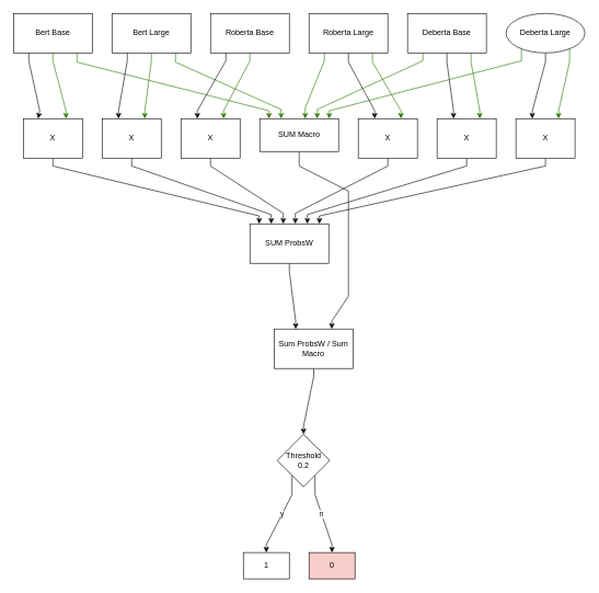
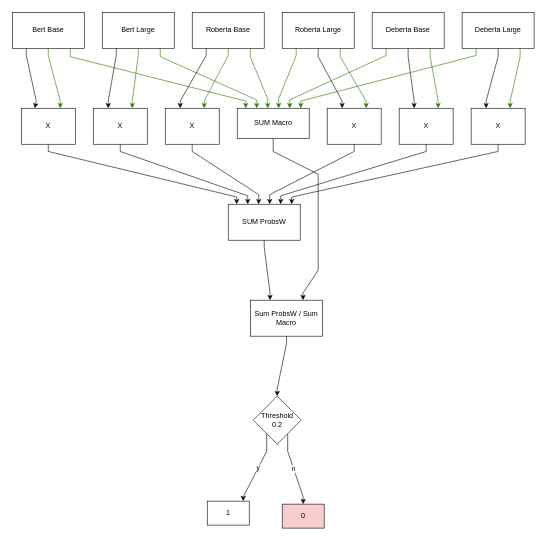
  <mxCell id="0" />
  <mxCell id="1" parent="0" />
  <mxCell id="2" style="edgeStyle=none;html=1;entryX=0.25;entryY=0;entryDx=0;entryDy=0;noEdgeStyle=1;orthogonal=1;rounded=0;" edge="1" parent="1" source="5" target="34"><mxGeometry relative="1" as="geometry"><Array as="points"><mxPoint x="43.333" y="92" /><mxPoint x="60" y="168" /></Array></mxGeometry></mxCell>
  <mxCell id="3" style="edgeStyle=none;html=1;noEdgeStyle=1;orthogonal=1;fillColor=#60a917;strokeColor=#2D7600;rounded=0;" edge="1" parent="1" source="5" target="34"><mxGeometry relative="1" as="geometry"><Array as="points"><mxPoint x="80" y="92" /><mxPoint x="100" y="168" /></Array></mxGeometry></mxCell>
  <mxCell id="4" style="edgeStyle=none;html=1;fillColor=#60a917;strokeColor=#2D7600;noEdgeStyle=1;orthogonal=1;rounded=0;" edge="1" parent="1" source="5" target="46"><mxGeometry relative="1" as="geometry"><Array as="points"><mxPoint x="116.667" y="94" /><mxPoint x="409.167" y="168" /></Array></mxGeometry></mxCell>
  <mxCell id="5" value="Bert Base" style="rounded=0;whiteSpace=wrap;html=1;" parent="1" vertex="1"><mxGeometry width="120" height="60" as="geometry" x="20" y="20" /></mxCell>
  <mxCell id="6" style="edgeStyle=none;html=1;noEdgeStyle=1;orthogonal=1;rounded=0;" edge="1" parent="1" source="9" target="36"><mxGeometry relative="1" as="geometry"><Array as="points"><mxPoint x="193.333" y="92" /><mxPoint x="180" y="168" /></Array></mxGeometry></mxCell>
  <mxCell id="7" style="edgeStyle=none;html=1;noEdgeStyle=1;orthogonal=1;fillColor=#60a917;strokeColor=#2D7600;rounded=0;" edge="1" parent="1" source="9" target="36"><mxGeometry relative="1" as="geometry"><Array as="points"><mxPoint x="230" y="92" /><mxPoint x="220" y="168" /></Array></mxGeometry></mxCell>
  <mxCell id="8" style="edgeStyle=none;html=1;fillColor=#60a917;strokeColor=#2D7600;noEdgeStyle=1;orthogonal=1;rounded=0;" edge="1" parent="1" source="9" target="46"><mxGeometry relative="1" as="geometry"><Array as="points"><mxPoint x="266.667" y="94" /><mxPoint x="427.5" y="166" /></Array></mxGeometry></mxCell>
  <mxCell id="9" value="Bert Large" style="rounded=0;whiteSpace=wrap;html=1;" parent="1" vertex="1"><mxGeometry x="170" width="120" height="60" as="geometry" y="20" /></mxCell>
  <mxCell id="10" style="edgeStyle=none;html=1;noEdgeStyle=1;orthogonal=1;rounded=0;" edge="1" parent="1" source="13" target="38"><mxGeometry relative="1" as="geometry"><Array as="points"><mxPoint x="343.333" y="92" /><mxPoint x="300" y="168" /></Array></mxGeometry></mxCell>
  <mxCell id="11" style="edgeStyle=none;html=1;noEdgeStyle=1;orthogonal=1;fillColor=#60a917;strokeColor=#2D7600;rounded=0;" edge="1" parent="1" source="13" target="38"><mxGeometry relative="1" as="geometry"><Array as="points"><mxPoint x="380" y="92" /><mxPoint x="340" y="168" /></Array></mxGeometry></mxCell>
+ <mxCell id="12" style="edgeStyle=none;html=1;fillColor=#60a917;strokeColor=#2D7600;noEdgeStyle=1;orthogonal=1;rounded=0;" edge="1" parent="1" source="13" target="46"><mxGeometry relative="1" as="geometry"><Array as="points"><mxPoint x="416.667" y="94" /><mxPoint x="445.833" y="164" /></Array></mxGeometry></mxCell>
  <mxCell id="13" value="Roberta Base" style="rounded=0;whiteSpace=wrap;html=1;" parent="1" vertex="1"><mxGeometry x="320" width="120" height="60" as="geometry" y="20" /></mxCell>
  <mxCell id="14" style="edgeStyle=none;html=1;noEdgeStyle=1;orthogonal=1;rounded=0;" edge="1" parent="1" source="17" target="40"><mxGeometry relative="1" as="geometry"><Array as="points"><mxPoint x="530" y="94" /><mxPoint x="570" y="168" /></Array></mxGeometry></mxCell>
  <mxCell id="15" style="edgeStyle=none;html=1;noEdgeStyle=1;orthogonal=1;fillColor=#60a917;strokeColor=#2D7600;rounded=0;" edge="1" parent="1" source="17" target="40"><mxGeometry relative="1" as="geometry"><Array as="points"><mxPoint x="566.667" y="94" /><mxPoint x="610" y="168" /></Array></mxGeometry></mxCell>
  <mxCell id="16" style="edgeStyle=none;html=1;fillColor=#60a917;strokeColor=#2D7600;noEdgeStyle=1;orthogonal=1;rounded=0;" edge="1" parent="1" source="17" target="46"><mxGeometry relative="1" as="geometry"><Array as="points"><mxPoint x="493.333" y="92" /><mxPoint x="464.167" y="164" /></Array></mxGeometry></mxCell>
  <mxCell id="17" value="Roberta Large" style="rounded=0;whiteSpace=wrap;html=1;" parent="1" vertex="1"><mxGeometry x="470" width="120" height="60" as="geometry" y="20" /></mxCell>
  <mxCell id="18" style="edgeStyle=none;html=1;noEdgeStyle=1;orthogonal=1;rounded=0;" edge="1" parent="1" source="21" target="42"><mxGeometry relative="1" as="geometry"><Array as="points"><mxPoint x="680" y="94" /><mxPoint x="690" y="168" /></Array></mxGeometry></mxCell>
  <mxCell id="19" style="edgeStyle=none;html=1;noEdgeStyle=1;orthogonal=1;fillColor=#60a917;strokeColor=#2D7600;rounded=0;" edge="1" parent="1" source="21" target="42"><mxGeometry relative="1" as="geometry"><Array as="points"><mxPoint x="716.667" y="94" /><mxPoint x="730" y="168" /></Array></mxGeometry></mxCell>
  <mxCell id="20" style="edgeStyle=none;html=1;fillColor=#60a917;strokeColor=#2D7600;noEdgeStyle=1;orthogonal=1;rounded=0;" edge="1" parent="1" source="21" target="46"><mxGeometry relative="1" as="geometry"><Array as="points"><mxPoint x="643.333" y="92" /><mxPoint x="482.5" y="166" /></Array></mxGeometry></mxCell>
  <mxCell id="21" value="Deberta Base" style="rounded=0;whiteSpace=wrap;html=1;" parent="1" vertex="1"><mxGeometry x="620" width="120" height="60" as="geometry" y="20" /></mxCell>
  <mxCell id="22" style="edgeStyle=none;html=1;noEdgeStyle=1;orthogonal=1;rounded=0;" edge="1" parent="1" source="25" target="44"><mxGeometry relative="1" as="geometry"><Array as="points"><mxPoint x="830" y="94" /><mxPoint x="810" y="168" /></Array></mxGeometry></mxCell>
  <mxCell id="23" style="edgeStyle=none;html=1;noEdgeStyle=1;orthogonal=1;fillColor=#60a917;strokeColor=#2D7600;rounded=0;" edge="1" parent="1" source="25" target="44"><mxGeometry relative="1" as="geometry"><Array as="points"><mxPoint x="866.667" y="94" /><mxPoint x="850" y="168" /></Array></mxGeometry></mxCell>
  <mxCell id="24" style="edgeStyle=none;html=1;fillColor=#60a917;strokeColor=#2D7600;noEdgeStyle=1;orthogonal=1;rounded=0;" edge="1" parent="1" source="25" target="46"><mxGeometry relative="1" as="geometry"><Array as="points"><mxPoint x="793.333" y="92" /><mxPoint x="500.833" y="168" /></Array></mxGeometry></mxCell>
- <mxCell id="25" value="Deberta Large" style="ellipse;whiteSpace=wrap;html=1;" parent="1" vertex="1"><mxGeometry x="770" width="120" height="60" as="geometry" y="20" /></mxCell>
+ <mxCell id="25" value="Deberta Large" style="rounded=0;whiteSpace=wrap;html=1;" parent="1" vertex="1"><mxGeometry x="770" width="120" height="60" as="geometry" y="20" /></mxCell>
  <mxCell id="26" style="edgeStyle=none;html=1;noEdgeStyle=1;orthogonal=1;rounded=0;" edge="1" parent="1" source="27" target="48"><mxGeometry relative="1" as="geometry"><mxPoint x="250" y="430" as="targetPoint" /><Array as="points"><mxPoint x="440" y="412" /><mxPoint x="449.722" y="488" /></Array></mxGeometry></mxCell>
  <mxCell id="27" value="SUM ProbsW" style="rounded=0;whiteSpace=wrap;html=1;" parent="1" vertex="1"><mxGeometry x="380" y="340" width="120" height="60" as="geometry" /></mxCell>
  <mxCell id="28" value="y" style="edgeStyle=none;html=1;noEdgeStyle=1;orthogonal=1;rounded=0;" parent="1" source="30" target="31" edge="1"><mxGeometry relative="1" as="geometry"><mxPoint x="530" y="370" as="targetPoint" /><Array as="points"><mxPoint x="444.167" y="752" /><mxPoint x="405" y="828" /></Array></mxGeometry></mxCell>
  <mxCell id="29" value="n" style="edgeStyle=none;html=1;noEdgeStyle=1;orthogonal=1;rounded=0;" parent="1" source="30" target="32" edge="1"><mxGeometry relative="1" as="geometry"><mxPoint x="600" y="380" as="targetPoint" /><Array as="points"><mxPoint x="479.167" y="752" /><mxPoint x="505" y="828" /></Array></mxGeometry></mxCell>
  <mxCell id="30" value="Threshold&lt;br&gt;0.2" style="rhombus;whiteSpace=wrap;html=1;rounded=0;" parent="1" vertex="1"><mxGeometry x="421.667" y="660" width="80" height="80" as="geometry" /></mxCell>
- <mxCell id="31" value="1" style="rounded=0;whiteSpace=wrap;html=1;" parent="1" vertex="1"><mxGeometry x="370" y="840" width="70" height="40" as="geometry" /></mxCell>
+ <mxCell id="31" value="1" style="rounded=0;whiteSpace=wrap;html=1;" parent="1" vertex="1"><mxGeometry x="345" y="835" width="70" height="40" as="geometry" /></mxCell>
  <mxCell id="32" value="0" style="rounded=0;whiteSpace=wrap;html=1;fillColor=#f8cecc;" parent="1" vertex="1"><mxGeometry x="470" y="840" width="70" height="40" as="geometry" /></mxCell>
  <mxCell id="33" style="edgeStyle=none;html=1;noEdgeStyle=1;orthogonal=1;rounded=0;" edge="1" parent="1" source="34" target="27"><mxGeometry relative="1" as="geometry"><Array as="points"><mxPoint x="80" y="252" /><mxPoint x="394.167" y="328" /></Array></mxGeometry></mxCell>
  <mxCell id="34" value="X" style="rounded=0;whiteSpace=wrap;html=1;" vertex="1" parent="1"><mxGeometry x="35" y="180" width="90" height="60" as="geometry" /></mxCell>
  <mxCell id="35" style="edgeStyle=none;html=1;noEdgeStyle=1;orthogonal=1;rounded=0;" edge="1" parent="1" source="36" target="27"><mxGeometry relative="1" as="geometry"><Array as="points"><mxPoint x="200" y="252" /><mxPoint x="412.5" y="326" /></Array></mxGeometry></mxCell>
  <mxCell id="36" value="X" style="rounded=0;whiteSpace=wrap;html=1;" vertex="1" parent="1"><mxGeometry x="155" y="180" width="90" height="60" as="geometry" /></mxCell>
  <mxCell id="37" style="edgeStyle=none;html=1;noEdgeStyle=1;orthogonal=1;rounded=0;" edge="1" parent="1" source="38" target="27"><mxGeometry relative="1" as="geometry"><Array as="points"><mxPoint x="320" y="252" /><mxPoint x="430.833" y="324" /></Array></mxGeometry></mxCell>
  <mxCell id="38" value="X" style="rounded=0;whiteSpace=wrap;html=1;" vertex="1" parent="1"><mxGeometry x="275" y="180" width="90" height="60" as="geometry" /></mxCell>
  <mxCell id="39" style="edgeStyle=none;html=1;noEdgeStyle=1;orthogonal=1;rounded=0;" edge="1" parent="1" source="40" target="27"><mxGeometry relative="1" as="geometry"><Array as="points"><mxPoint x="590" y="252" /><mxPoint x="449.167" y="324" /></Array></mxGeometry></mxCell>
  <mxCell id="40" value="X" style="rounded=0;whiteSpace=wrap;html=1;" vertex="1" parent="1"><mxGeometry x="545" y="180" width="90" height="60" as="geometry" /></mxCell>
  <mxCell id="41" style="edgeStyle=none;html=1;noEdgeStyle=1;orthogonal=1;rounded=0;" edge="1" parent="1" source="42" target="27"><mxGeometry relative="1" as="geometry"><Array as="points"><mxPoint x="710" y="252" /><mxPoint x="467.5" y="326" /></Array></mxGeometry></mxCell>
  <mxCell id="42" value="X" style="rounded=0;whiteSpace=wrap;html=1;" vertex="1" parent="1"><mxGeometry x="665" y="180" width="90" height="60" as="geometry" /></mxCell>
  <mxCell id="43" style="edgeStyle=none;html=1;noEdgeStyle=1;orthogonal=1;rounded=0;" edge="1" parent="1" source="44" target="27"><mxGeometry relative="1" as="geometry"><Array as="points"><mxPoint x="830" y="252" /><mxPoint x="485.833" y="328" /></Array></mxGeometry></mxCell>
  <mxCell id="44" value="X" style="rounded=0;whiteSpace=wrap;html=1;" vertex="1" parent="1"><mxGeometry x="785" y="180" width="90" height="60" as="geometry" /></mxCell>
  <mxCell id="45" style="edgeStyle=none;html=1;noEdgeStyle=1;orthogonal=1;rounded=0;" edge="1" parent="1" source="46" target="48"><mxGeometry relative="1" as="geometry"><mxPoint x="160" y="430" as="targetPoint" /><Array as="points"><mxPoint x="455" y="252" /><mxPoint x="530" y="290" /><mxPoint x="530" y="450" /><mxPoint x="504.722" y="488" /></Array></mxGeometry></mxCell>
  <mxCell id="46" value="SUM Macro" style="whiteSpace=wrap;html=1;rounded=0;" vertex="1" parent="1"><mxGeometry x="395" y="180" width="120" height="50" as="geometry" /></mxCell>
  <mxCell id="47" style="edgeStyle=none;html=1;noEdgeStyle=1;orthogonal=1;rounded=0;" edge="1" parent="1" source="48" target="30"><mxGeometry relative="1" as="geometry"><Array as="points"><mxPoint x="477.222" y="572" /><mxPoint x="461.667" y="648" /></Array></mxGeometry></mxCell>
  <mxCell id="48" value="Sum ProbsW / Sum Macro" style="whiteSpace=wrap;html=1;rounded=0;" vertex="1" parent="1"><mxGeometry x="417.222" y="500" width="120" height="60" as="geometry" /></mxCell>
